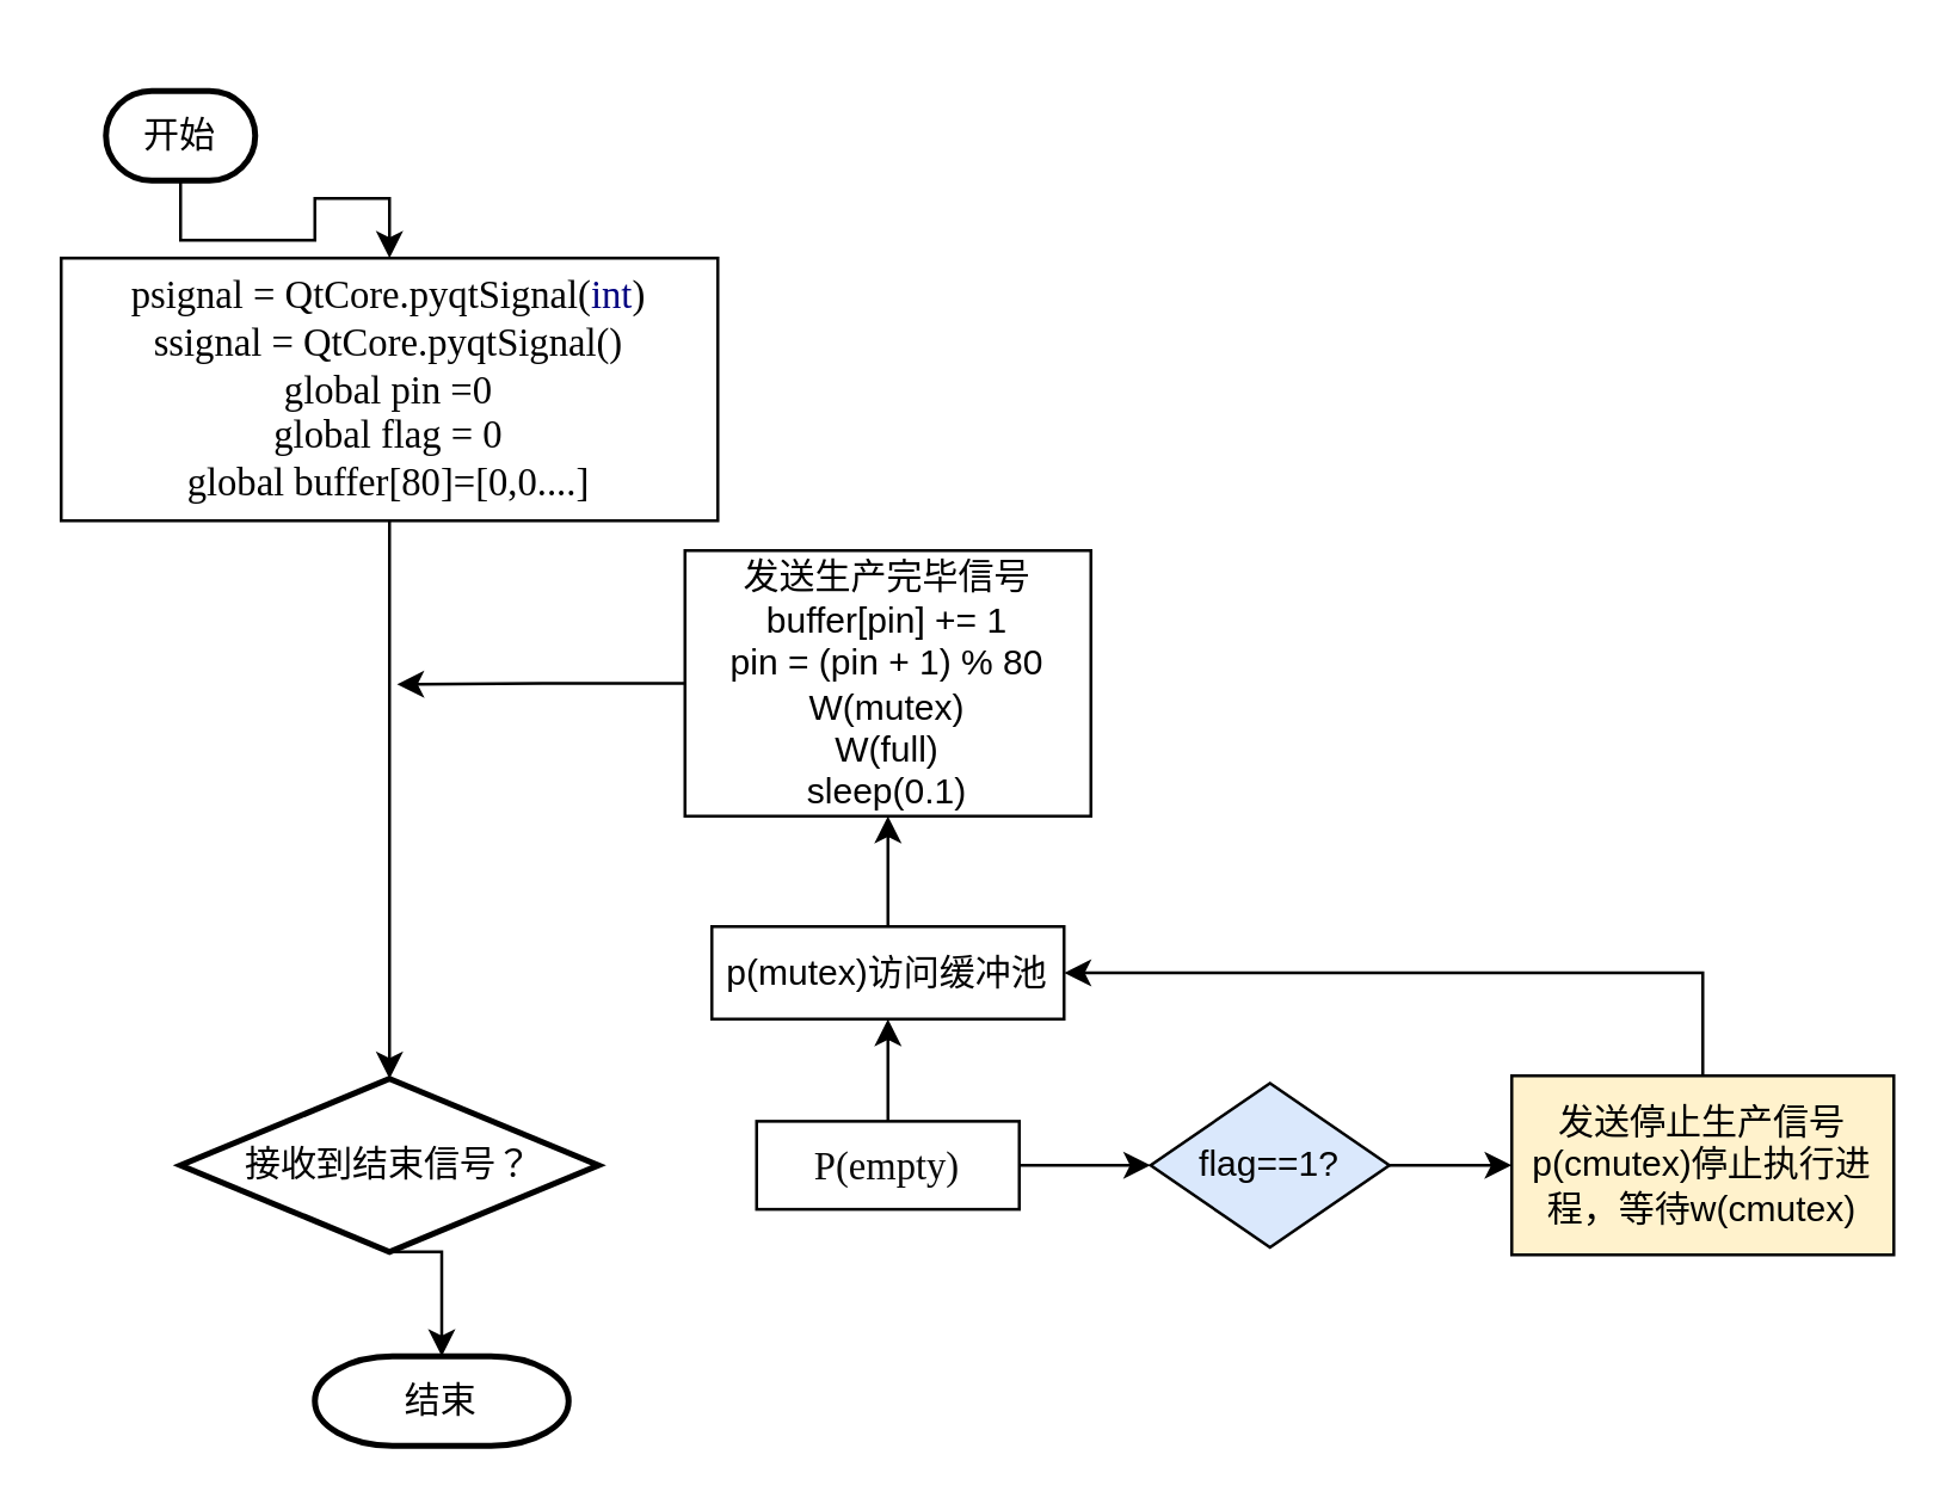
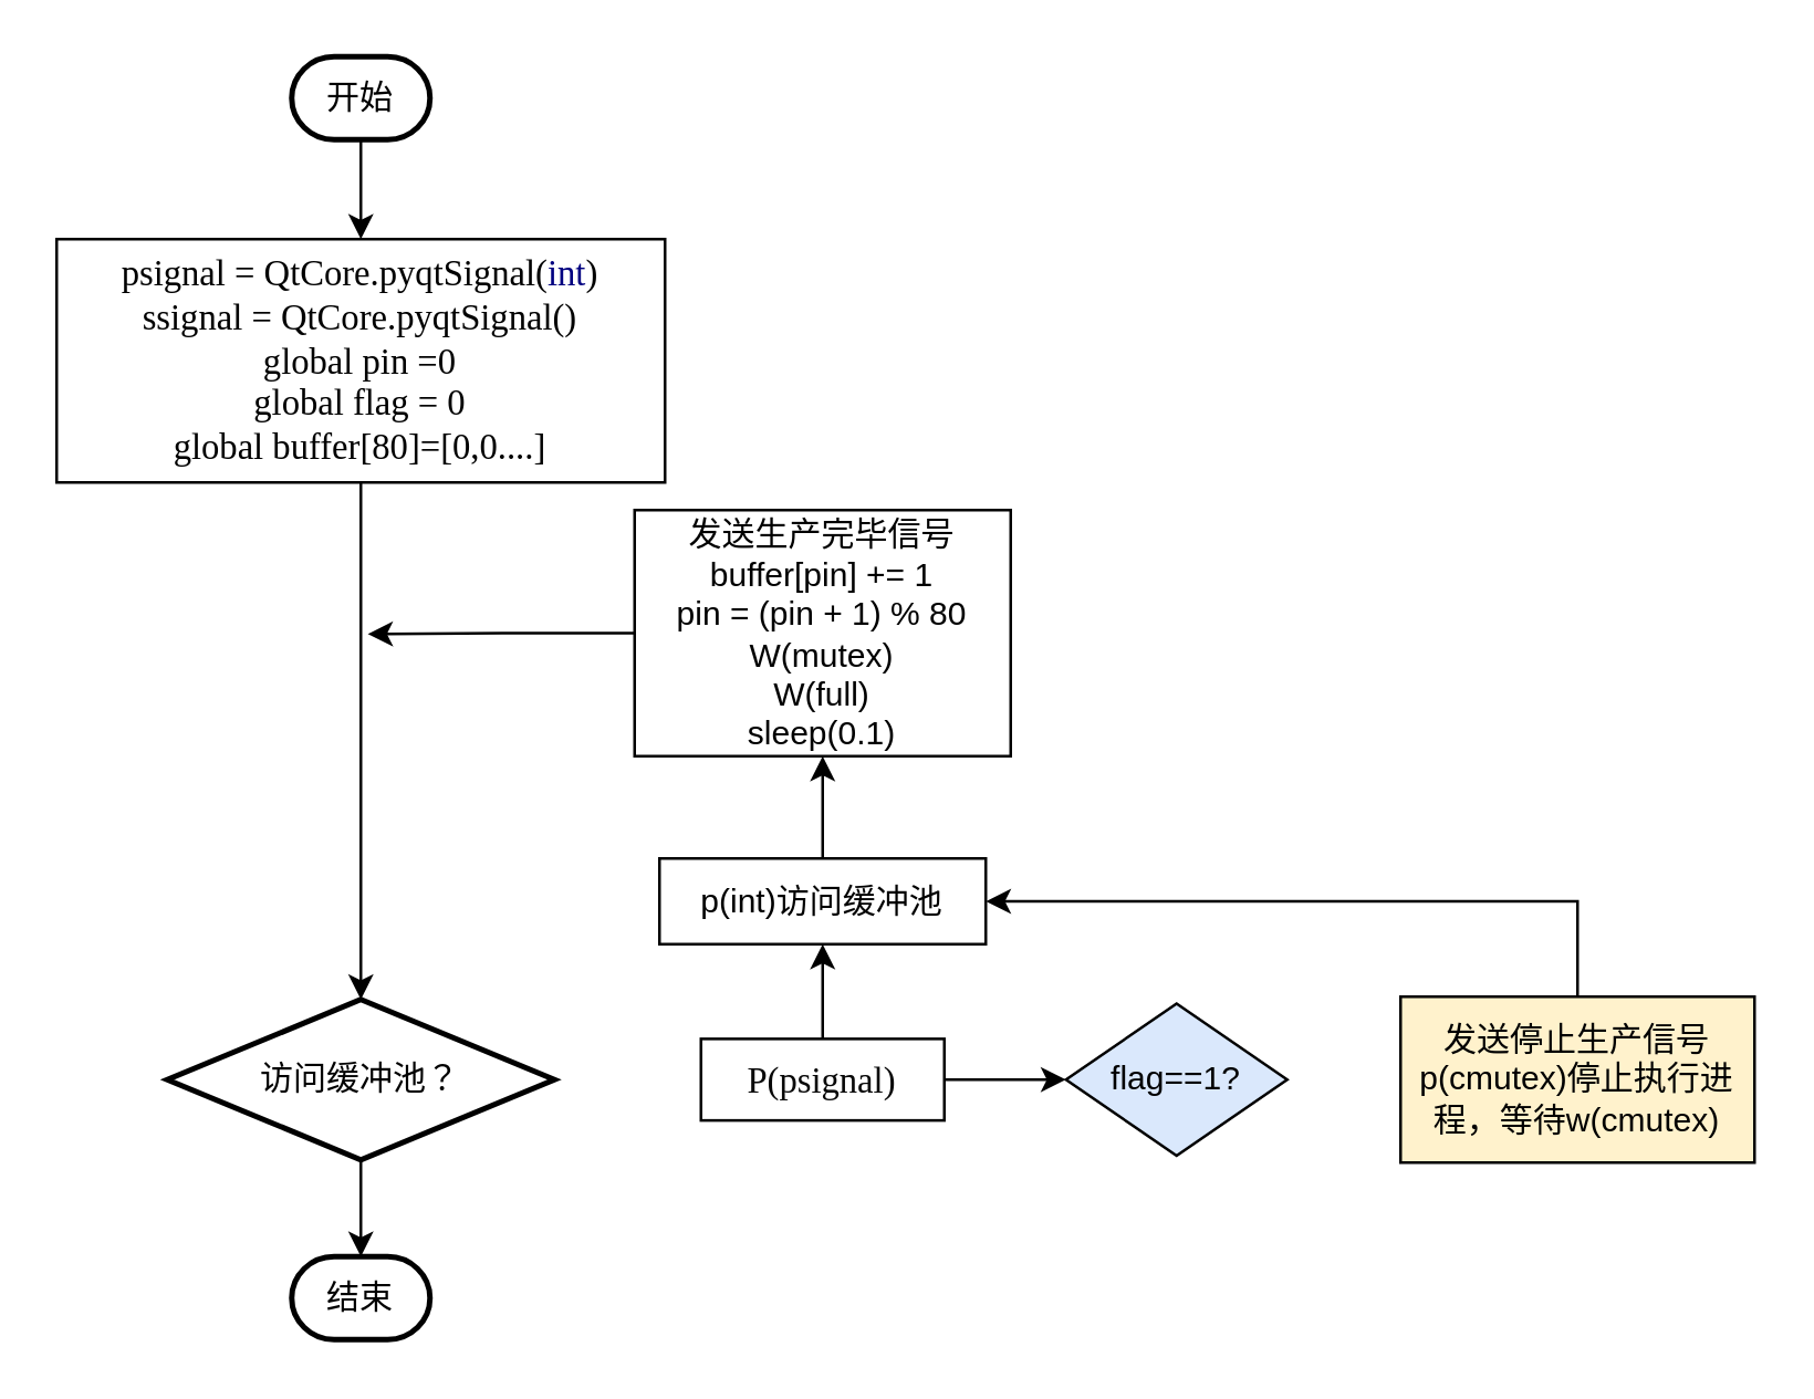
  <mxCell id="0" />
  <mxCell id="1" parent="0" />
  <mxCell id="2" style="edgeStyle=orthogonalEdgeStyle;rounded=0;orthogonalLoop=1;jettySize=auto;html=1;exitX=0.5;exitY=1;exitDx=0;exitDy=0;exitPerimeter=0;entryX=0.5;entryY=0;entryDx=0;entryDy=0;" edge="1" parent="1" source="3" target="5"><mxGeometry relative="1" as="geometry" /></mxCell>
- <mxCell id="3" value="开始" style="strokeWidth=2;html=1;shape=mxgraph.flowchart.terminator;whiteSpace=wrap;" vertex="1" parent="1"><mxGeometry x="35" y="30" width="50" height="30" as="geometry" /></mxCell>
+ <mxCell id="3" value="开始" style="strokeWidth=2;html=1;shape=mxgraph.flowchart.terminator;whiteSpace=wrap;" vertex="1" parent="1"><mxGeometry x="105" y="20" width="50" height="30" as="geometry" /></mxCell>
  <mxCell id="4" style="edgeStyle=orthogonalEdgeStyle;rounded=0;orthogonalLoop=1;jettySize=auto;html=1;exitX=0.5;exitY=1;exitDx=0;exitDy=0;entryX=0.5;entryY=0;entryDx=0;entryDy=0;entryPerimeter=0;" edge="1" parent="1" source="5" target="7"><mxGeometry relative="1" as="geometry" /></mxCell>
  <mxCell id="5" value="&lt;pre style=&quot;background-color: rgb(255 , 255 , 255) ; font-family: &amp;#34;jetbrains mono&amp;#34; ; font-size: 9.8pt&quot;&gt;psignal = QtCore.pyqtSignal(&lt;span style=&quot;color: #000080&quot;&gt;int&lt;/span&gt;)&lt;span style=&quot;color: #8c8c8c ; font-style: italic ; font-family: &amp;#34;宋体&amp;#34;&quot;&gt;&lt;br&gt;&lt;/span&gt;ssignal = QtCore.pyqtSignal()&lt;br&gt;global pin =0&lt;br&gt;global flag = 0&lt;br&gt;global buffer[80]=[0,0....]&lt;/pre&gt;" style="rounded=0;whiteSpace=wrap;html=1;" vertex="1" parent="1"><mxGeometry x="20" y="86" width="220" height="88" as="geometry" /></mxCell>
  <mxCell id="6" style="edgeStyle=orthogonalEdgeStyle;rounded=0;orthogonalLoop=1;jettySize=auto;html=1;exitX=0.5;exitY=1;exitDx=0;exitDy=0;exitPerimeter=0;entryX=0.5;entryY=0;entryDx=0;entryDy=0;entryPerimeter=0;" edge="1" parent="1" source="7" target="8"><mxGeometry relative="1" as="geometry" /></mxCell>
- <mxCell id="7" value="接收到结束信号？" style="strokeWidth=2;html=1;shape=mxgraph.flowchart.decision;whiteSpace=wrap;" vertex="1" parent="1"><mxGeometry x="60" y="361" width="140" height="58" as="geometry" /></mxCell>
- <mxCell id="8" value="结束" style="strokeWidth=2;html=1;shape=mxgraph.flowchart.terminator;whiteSpace=wrap;" vertex="1" parent="1"><mxGeometry x="105" y="454" width="85" height="30" as="geometry" /></mxCell>
+ <mxCell id="7" value="访问缓冲池？" style="strokeWidth=2;html=1;shape=mxgraph.flowchart.decision;whiteSpace=wrap;" vertex="1" parent="1"><mxGeometry x="60" y="361" width="140" height="58" as="geometry" /></mxCell>
+ <mxCell id="8" value="结束" style="strokeWidth=2;html=1;shape=mxgraph.flowchart.terminator;whiteSpace=wrap;" vertex="1" parent="1"><mxGeometry x="105" y="454" width="50" height="30" as="geometry" /></mxCell>
  <mxCell id="9" style="edgeStyle=orthogonalEdgeStyle;rounded=0;orthogonalLoop=1;jettySize=auto;html=1;exitX=0.5;exitY=0;exitDx=0;exitDy=0;entryX=0.5;entryY=1;entryDx=0;entryDy=0;" edge="1" parent="1" source="11" target="17"><mxGeometry relative="1" as="geometry" /></mxCell>
  <mxCell id="10" style="edgeStyle=orthogonalEdgeStyle;rounded=0;orthogonalLoop=1;jettySize=auto;html=1;exitX=1;exitY=0.5;exitDx=0;exitDy=0;entryX=0;entryY=0.5;entryDx=0;entryDy=0;" edge="1" parent="1" source="11" target="13"><mxGeometry relative="1" as="geometry"><mxPoint x="428" y="404" as="targetPoint" /></mxGeometry></mxCell>
- <mxCell id="11" value="&lt;pre style=&quot;background-color: #ffffff ; color: #080808 ; font-family: &amp;#34;jetbrains mono&amp;#34; ; font-size: 9.8pt&quot;&gt;P(empty)&lt;br&gt;&lt;/pre&gt;" style="rounded=0;whiteSpace=wrap;html=1;" vertex="1" parent="1"><mxGeometry x="253" y="375.25" width="88" height="29.5" as="geometry" /></mxCell>
- <mxCell id="12" style="edgeStyle=orthogonalEdgeStyle;rounded=0;orthogonalLoop=1;jettySize=auto;html=1;exitX=1;exitY=0.5;exitDx=0;exitDy=0;entryX=0;entryY=0.5;entryDx=0;entryDy=0;" edge="1" parent="1" source="13" target="15"><mxGeometry relative="1" as="geometry" /></mxCell>
+ <mxCell id="11" value="&lt;pre style=&quot;background-color: #ffffff ; color: #080808 ; font-family: &amp;#34;jetbrains mono&amp;#34; ; font-size: 9.8pt&quot;&gt;P(psignal)&lt;br&gt;&lt;/pre&gt;" style="rounded=0;whiteSpace=wrap;html=1;" vertex="1" parent="1"><mxGeometry x="253" y="375.25" width="88" height="29.5" as="geometry" /></mxCell>
  <mxCell id="13" value="flag==1?" style="rhombus;whiteSpace=wrap;html=1;fillColor=#dae8fc;" vertex="1" parent="1"><mxGeometry x="385" y="362.5" width="80" height="55" as="geometry" /></mxCell>
  <mxCell id="14" style="edgeStyle=orthogonalEdgeStyle;rounded=0;orthogonalLoop=1;jettySize=auto;html=1;exitX=0.5;exitY=0;exitDx=0;exitDy=0;entryX=1;entryY=0.5;entryDx=0;entryDy=0;" edge="1" parent="1" source="15" target="17"><mxGeometry relative="1" as="geometry" /></mxCell>
  <mxCell id="15" value="&lt;div&gt;发送停止生产信号&lt;/div&gt;&lt;div&gt;p(cmutex)停止执行进程，等待w(cmutex)&lt;br&gt;&lt;/div&gt;" style="rounded=0;whiteSpace=wrap;html=1;fillColor=#fff2cc;" vertex="1" parent="1"><mxGeometry x="506" y="360" width="128" height="60" as="geometry" /></mxCell>
  <mxCell id="16" style="edgeStyle=orthogonalEdgeStyle;rounded=0;orthogonalLoop=1;jettySize=auto;html=1;exitX=0.5;exitY=0;exitDx=0;exitDy=0;entryX=0.5;entryY=1;entryDx=0;entryDy=0;" edge="1" parent="1" source="17" target="19"><mxGeometry relative="1" as="geometry" /></mxCell>
- <mxCell id="17" value="p(mutex)访问缓冲池" style="rounded=0;whiteSpace=wrap;html=1;" vertex="1" parent="1"><mxGeometry x="238" y="310" width="118" height="31" as="geometry" /></mxCell>
+ <mxCell id="17" value="p(int)访问缓冲池" style="rounded=0;whiteSpace=wrap;html=1;" vertex="1" parent="1"><mxGeometry x="238" y="310" width="118" height="31" as="geometry" /></mxCell>
  <mxCell id="18" style="edgeStyle=orthogonalEdgeStyle;rounded=0;orthogonalLoop=1;jettySize=auto;html=1;exitX=0;exitY=0.5;exitDx=0;exitDy=0;" edge="1" parent="1" source="19"><mxGeometry relative="1" as="geometry"><mxPoint x="132.5" y="228.833" as="targetPoint" /></mxGeometry></mxCell>
  <mxCell id="19" value="&lt;div&gt;发送生产完毕信号buffer[pin] += 1&lt;br&gt;pin = (pin + 1) % 80&lt;/div&gt;&lt;div&gt;W(mutex)&lt;/div&gt;&lt;div&gt;W(full)&lt;/div&gt;&lt;div&gt;sleep(0.1)&lt;br&gt;&lt;/div&gt;" style="rounded=0;whiteSpace=wrap;html=1;" vertex="1" parent="1"><mxGeometry x="229" y="184" width="136" height="89" as="geometry" /></mxCell>
